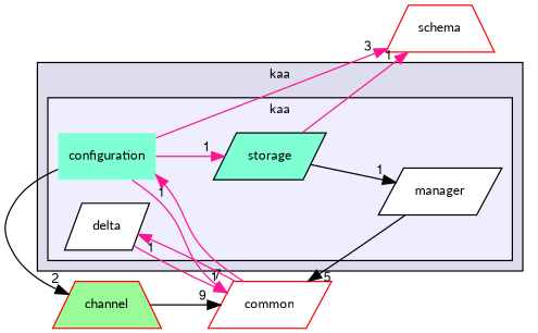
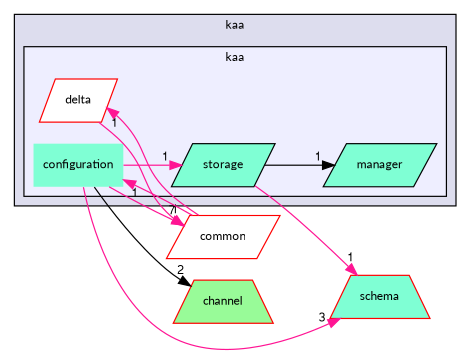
  digraph {
    compound=true
    rankdir=LR
    fontname=Lato
    node [fontname=Lato fontsize=10 shape=parallelogram style=filled fillcolor=aquamarine color=red]
    edge [headlabel=1 labeldistance=1.5 labelfontname=FreeSans labelfontsize=10 color=deeppink fontname=Lato]
    n1 [label=configuration shape=plaintext color=""]
-   n2 [color=black fillcolor=white label=delta]
-   n3 [color=black fillcolor=white label=manager]
+   n2 [fillcolor=white label=delta]
+   n3 [color=black label=manager]
    n4 [color=black label=storage]
    n5 [label=common fillcolor=white]
    n6 [label=channel shape=trapezium fillcolor=palegreen]
-   n7 [label=schema shape=trapezium fillcolor=white]
+   n7 [label=schema shape=trapezium]
    subgraph cluster_1 {
      bgcolor="#ddddee"
      fontsize=10
      label=kaa
      pencolor=black
      subgraph cluster_2 {
        bgcolor="#eeeeff"
        fontsize=10
        pencolor=black
        n1
        n2
        n3
        n4
      }
    }
    n1 -> n4
    n1 -> n5 [headlabel=7]
    n1 -> n6 [headlabel=2 color=black]
    n1 -> n7 [headlabel=3]
    n2 -> n5
-   n3 -> n5 [headlabel=5 color=black]
    n4 -> n3 [color=black]
    n4 -> n7
    n5 -> n1
    n5 -> n2
-   n6 -> n5 [headlabel=9 color=black]
  }
